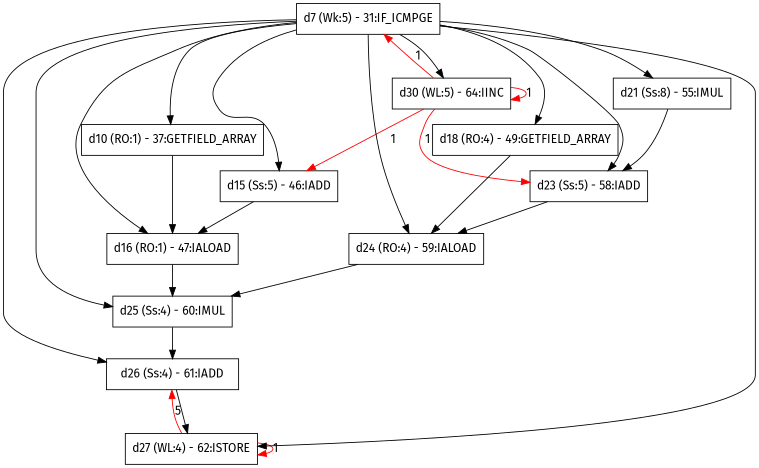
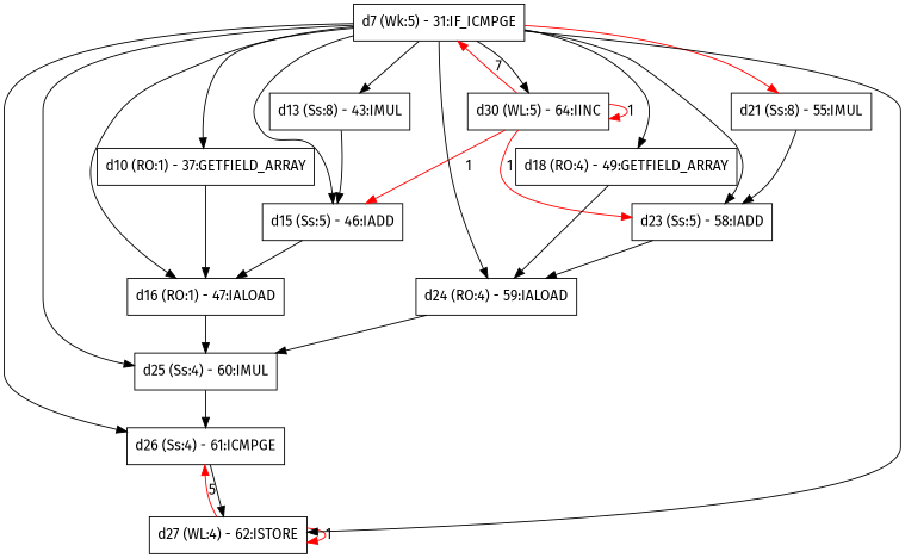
  digraph {
    fontname="Fira Sans"
    node [fontname="Fira Sans" shape=box]
    edge [fontname="Fira Sans"]
    n1 [label="d15 (Ss:5) - 46:IADD"]
    n2 [label="d16 (RO:1) - 47:IALOAD"]
    n3 [label="d25 (Ss:4) - 60:IMUL"]
-   n4 [label="d26 (Ss:4) - 61:IADD"]
+   n4 [label="d26 (Ss:4) - 61:ICMPGE"]
    n5 [label="d21 (Ss:8) - 55:IMUL"]
    n6 [label="d23 (Ss:5) - 58:IADD"]
    n7 [label="d24 (RO:4) - 59:IALOAD"]
    n8 [label="d27 (WL:4) - 62:ISTORE"]
+   n9 [label="d13 (Ss:8) - 43:IMUL"]
    n10 [label="d30 (WL:5) - 64:IINC"]
    n11 [label="d7 (Wk:5) - 31:IF_ICMPGE"]
    n12 [label="d18 (RO:4) - 49:GETFIELD_ARRAY"]
    n13 [label="d10 (RO:1) - 37:GETFIELD_ARRAY"]
    n1 -> n2
    n2 -> n3
    n3 -> n4
    n4 -> n8
    n5 -> n6
    n6 -> n7
    n7 -> n3
    n8 -> n4 [color=red label=5]
    n8 -> n8 [color=red label=1]
+   n9 -> n1
    n10 -> n1 [color=red label=1]
    n10 -> n6 [color=red label=1]
    n10 -> n10 [color=red label=1]
-   n10 -> n11 [color=red label=1]
+   n10 -> n11 [color=red label=7]
    n11 -> n1
    n11 -> n2
    n11 -> n3
    n11 -> n4
-   n11 -> n5
+   n11 -> n5 [color=red]
    n11 -> n6
    n11 -> n7
    n11 -> n8
+   n11 -> n9
    n11 -> n10
    n11 -> n12
    n11 -> n13
    n12 -> n7
    n13 -> n2
  }
